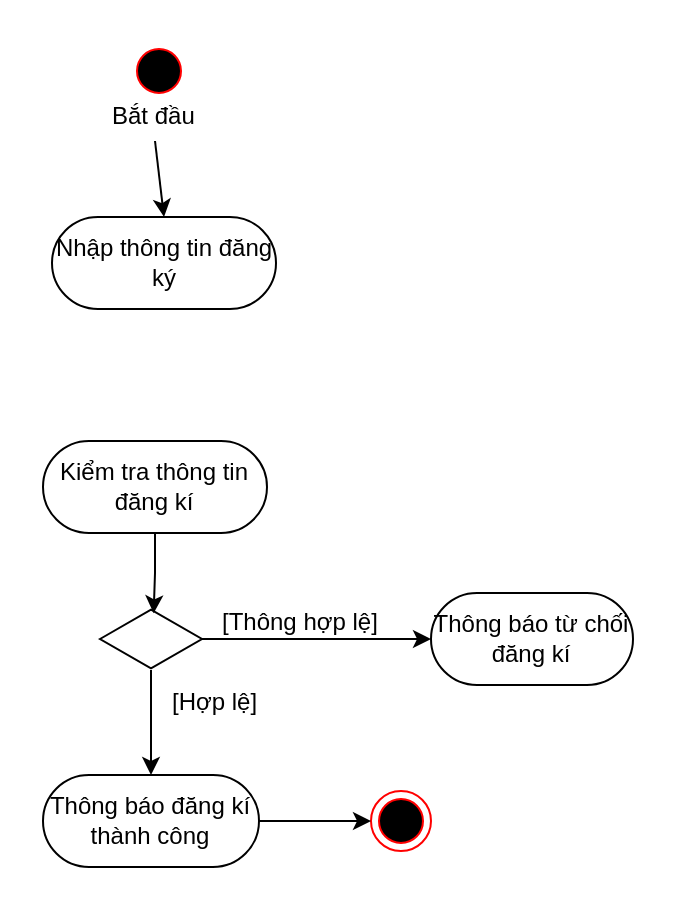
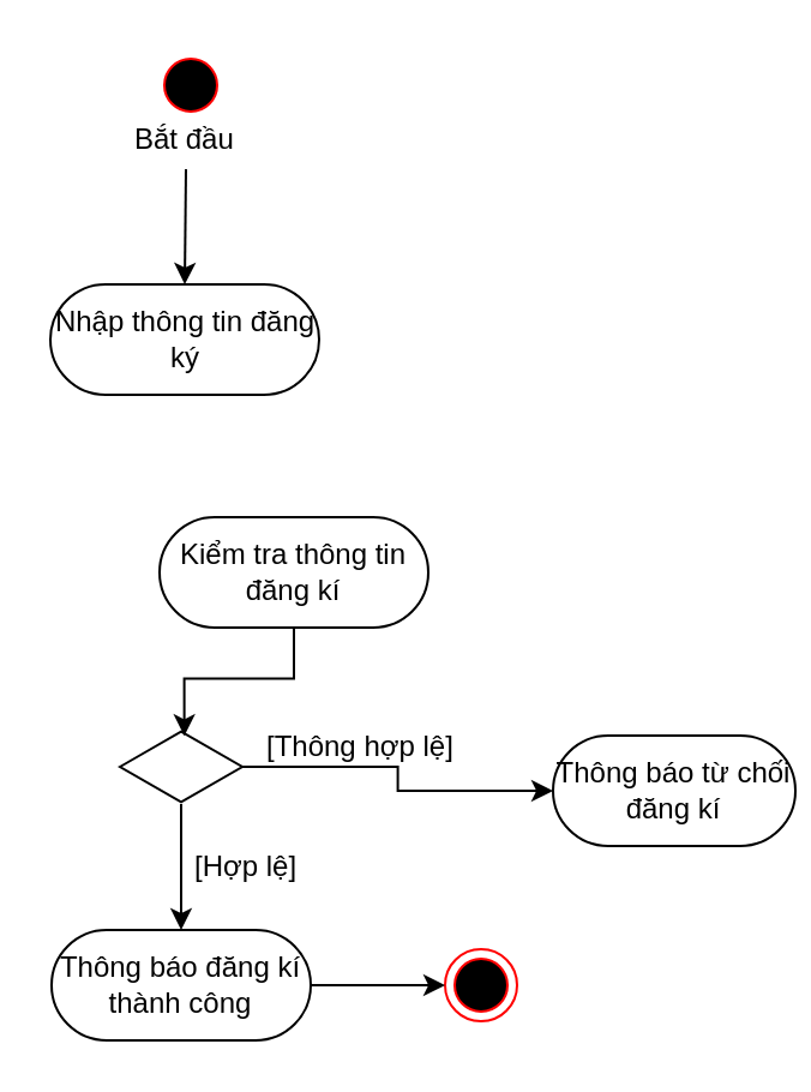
  <mxCell id="0" />
  <mxCell id="1" parent="0" />
  <mxCell id="2" value="băt" style="ellipse;html=1;shape=startState;fillColor=#000000;strokeColor=#ff0000;" parent="1" vertex="1"><mxGeometry x="64" y="20" width="30" height="30" as="geometry" /></mxCell>
  <mxCell id="3" value="" style="ellipse;html=1;shape=endState;fillColor=#000000;strokeColor=#ff0000;" parent="1" vertex="1"><mxGeometry x="185" y="395" width="30" height="30" as="geometry" /></mxCell>
- <mxCell id="4" value="Nhập thông tin đăng ký" style="rounded=1;whiteSpace=wrap;html=1;arcSize=50;" parent="1" vertex="1"><mxGeometry x="25.5" y="108" width="112" height="46" as="geometry" /></mxCell>
+ <mxCell id="4" value="Nhập thông tin đăng ký" style="rounded=1;whiteSpace=wrap;html=1;arcSize=50;" parent="1" vertex="1"><mxGeometry x="20.5" y="118" width="112" height="46" as="geometry" /></mxCell>
  <mxCell id="5" style="edgeStyle=orthogonalEdgeStyle;rounded=0;orthogonalLoop=1;jettySize=auto;html=1;entryX=0;entryY=0.5;entryDx=0;entryDy=0;" parent="1" source="7" target="10" edge="1"><mxGeometry relative="1" as="geometry" /></mxCell>
  <mxCell id="6" style="edgeStyle=orthogonalEdgeStyle;rounded=0;orthogonalLoop=1;jettySize=auto;html=1;entryX=0.5;entryY=0;entryDx=0;entryDy=0;" parent="1" source="7" target="12" edge="1"><mxGeometry relative="1" as="geometry" /></mxCell>
  <mxCell id="7" value="" style="html=1;whiteSpace=wrap;aspect=fixed;shape=isoRectangle;" parent="1" vertex="1"><mxGeometry x="49.5" y="303.5" width="51" height="31" as="geometry" /></mxCell>
  <mxCell id="8" style="edgeStyle=orthogonalEdgeStyle;rounded=0;orthogonalLoop=1;jettySize=auto;html=1;entryX=0.526;entryY=0.086;entryDx=0;entryDy=0;entryPerimeter=0;" parent="1" source="9" target="7" edge="1"><mxGeometry relative="1" as="geometry"><mxPoint x="77" y="300" as="targetPoint" /></mxGeometry></mxCell>
- <mxCell id="9" value="Kiểm tra thông tin đăng kí" style="rounded=1;whiteSpace=wrap;html=1;arcSize=50;" parent="1" vertex="1"><mxGeometry x="21" y="220" width="112" height="46" as="geometry" /></mxCell>
- <mxCell id="10" value="Thông báo từ chối đăng kí" style="rounded=1;whiteSpace=wrap;html=1;arcSize=50;" parent="1" vertex="1"><mxGeometry x="215" y="296" width="101" height="46" as="geometry" /></mxCell>
+ <mxCell id="9" value="Kiểm tra thông tin đăng kí" style="rounded=1;whiteSpace=wrap;html=1;arcSize=50;" parent="1" vertex="1"><mxGeometry x="66" y="215" width="112" height="46" as="geometry" /></mxCell>
+ <mxCell id="10" value="Thông báo từ chối đăng kí" style="rounded=1;whiteSpace=wrap;html=1;arcSize=50;" parent="1" vertex="1"><mxGeometry x="230" y="306" width="101" height="46" as="geometry" /></mxCell>
  <mxCell id="11" style="edgeStyle=orthogonalEdgeStyle;rounded=0;orthogonalLoop=1;jettySize=auto;html=1;entryX=0;entryY=0.5;entryDx=0;entryDy=0;" parent="1" source="12" target="3" edge="1"><mxGeometry relative="1" as="geometry" /></mxCell>
  <mxCell id="12" value="Thông báo đăng kí thành công" style="rounded=1;whiteSpace=wrap;html=1;arcSize=50;" parent="1" vertex="1"><mxGeometry x="21" y="387" width="108" height="46" as="geometry" /></mxCell>
  <mxCell id="13" value="[Thông hợp lệ]" style="text;html=1;resizable=0;points=[];autosize=1;align=left;verticalAlign=top;spacingTop=-4;" parent="1" vertex="1"><mxGeometry x="109" y="301" width="90" height="20" as="geometry" /></mxCell>
- <mxCell id="14" value="[Hợp lệ]" style="text;html=1;resizable=0;points=[];autosize=1;align=left;verticalAlign=top;spacingTop=-4;" parent="1" vertex="1"><mxGeometry x="84" y="341" width="60" height="20" as="geometry" /></mxCell>
+ <mxCell id="14" value="[Hợp lệ]" style="text;html=1;resizable=0;points=[];autosize=1;align=left;verticalAlign=top;spacingTop=-4;" parent="1" vertex="1"><mxGeometry x="79" y="351" width="60" height="20" as="geometry" /></mxCell>
  <mxCell id="15" value="Bắt đầu" style="text;html=1;resizable=0;points=[];autosize=1;align=left;verticalAlign=top;spacingTop=-4;" parent="1" vertex="1"><mxGeometry x="53.5" y="48" width="51" height="14" as="geometry" /></mxCell>
  <mxCell id="16" value="" style="endArrow=classic;html=1;entryX=0.5;entryY=0;entryDx=0;entryDy=0;" parent="1" target="4" edge="1"><mxGeometry width="50" height="50" relative="1" as="geometry"><mxPoint x="77" y="70" as="sourcePoint" /><mxPoint x="216" y="-79" as="targetPoint" /></mxGeometry></mxCell>
